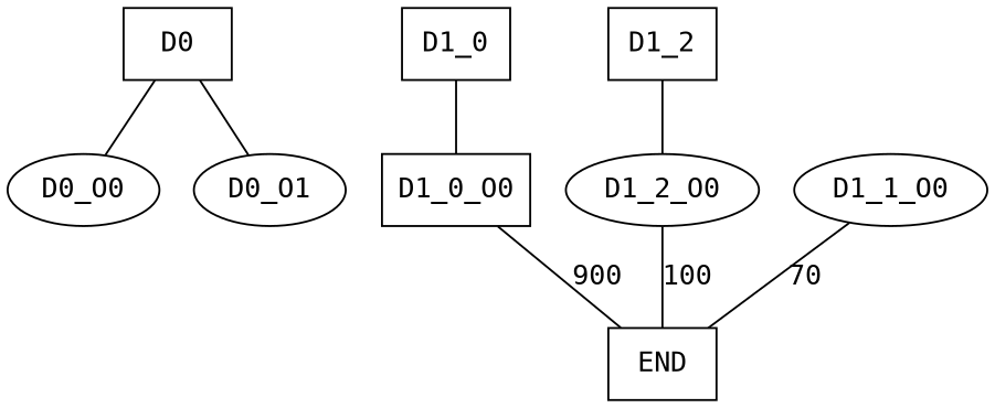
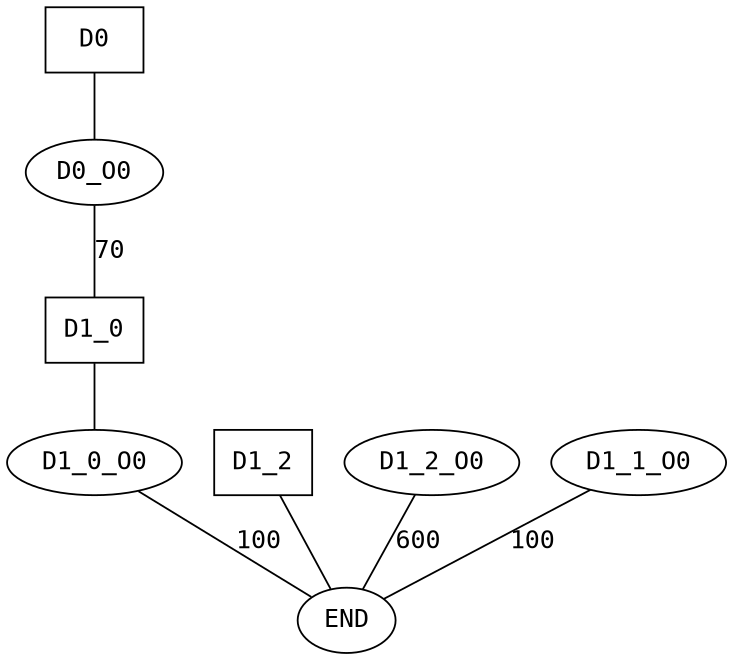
  graph {
    fontname="DejaVu Sans Mono"
    node [fontname="DejaVu Sans Mono"]
    edge [fontname="DejaVu Sans Mono"]
    D0 [shape=box]
    D0_O0
-   D0_O1
    D1_0 [shape=box]
-   D1_0_O0 [shape=box]
+   D1_0_O0
    D1_2 [shape=box]
    D1_2_O0
-   END [shape=box]
+   END
    D1_1_O0
    D0 -- D0_O0
-   D0 -- D0_O1
+   D0_O0 -- D1_0 [label=70]
    D1_0 -- D1_0_O0
-   D1_0_O0 -- END [label=900]
-   D1_2 -- D1_2_O0
-   D1_2_O0 -- END [label=100]
-   D1_1_O0 -- END [label=70]
+   D1_0_O0 -- END [label=100]
+   D1_2 -- END
+   D1_2_O0 -- END [label=600]
+   D1_1_O0 -- END [label=100]
  }
